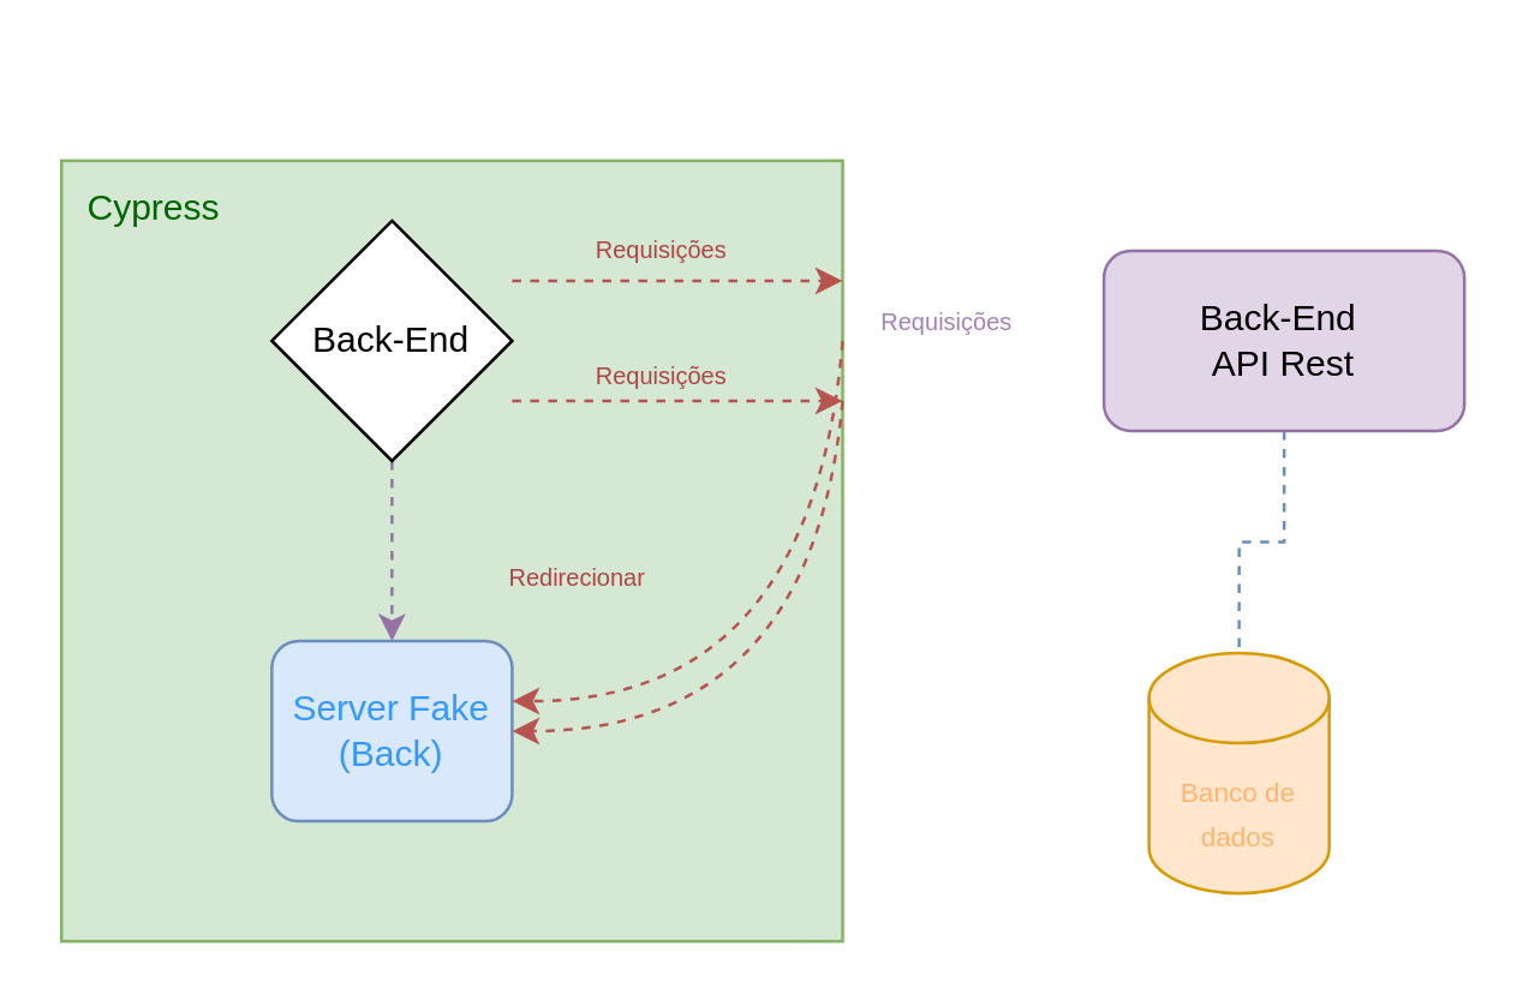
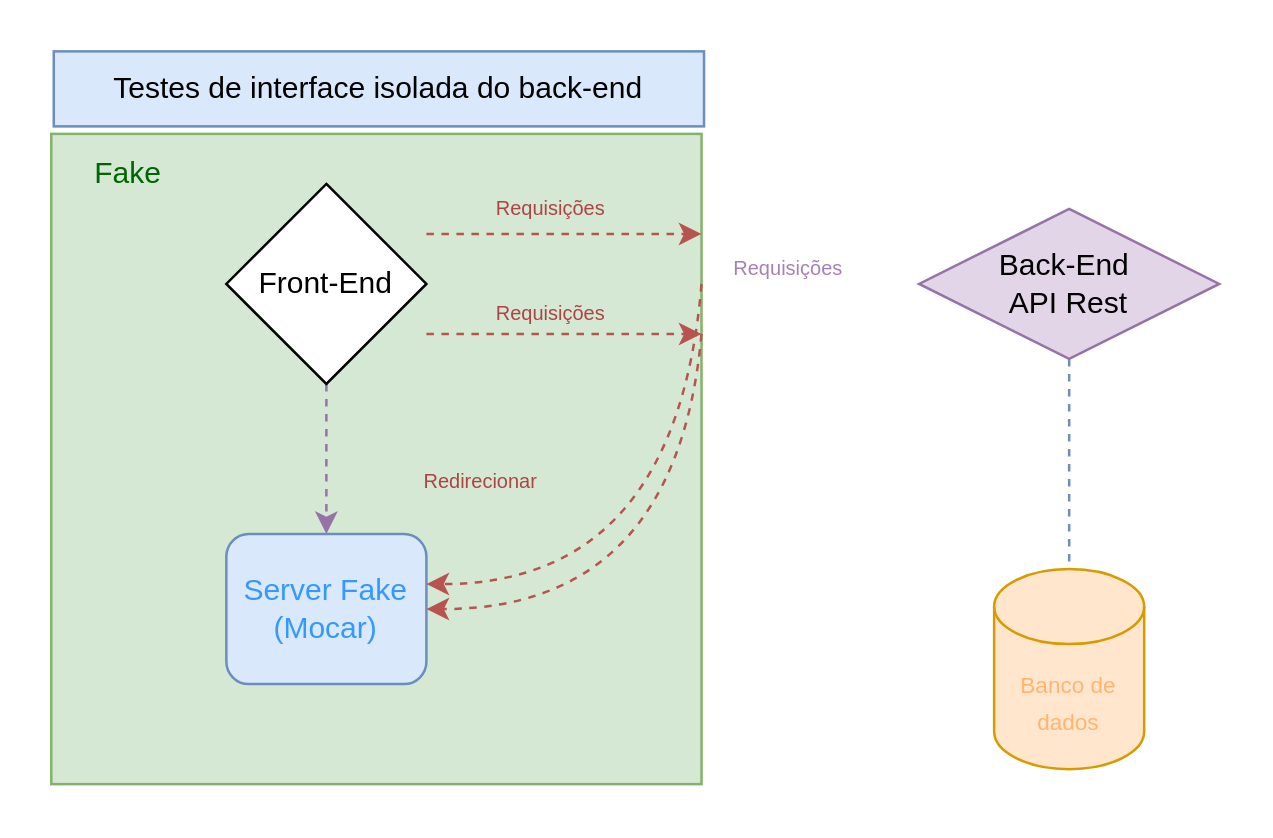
  <mxCell id="0" />
  <mxCell id="1" parent="0" />
  <mxCell id="2" value="" style="whiteSpace=wrap;html=1;aspect=fixed;fillColor=#d5e8d4;strokeColor=#82b366;" vertex="1" parent="1"><mxGeometry x="20" y="53" width="260" height="260" as="geometry" /></mxCell>
  <mxCell id="3" value="" style="edgeStyle=orthogonalEdgeStyle;rounded=0;orthogonalLoop=1;jettySize=auto;html=1;dashed=1;fillColor=#e1d5e7;strokeColor=#9673a6;" edge="1" parent="1" source="4" target="8"><mxGeometry relative="1" as="geometry" /></mxCell>
- <mxCell id="4" value="Back-End" style="rhombus;whiteSpace=wrap;html=1;" vertex="1" parent="1"><mxGeometry x="90" y="73" width="80" height="80" as="geometry" /></mxCell>
+ <mxCell id="4" value="Front-End" style="rhombus;whiteSpace=wrap;html=1;" vertex="1" parent="1"><mxGeometry x="90" y="73" width="80" height="80" as="geometry" /></mxCell>
  <mxCell id="5" style="edgeStyle=orthogonalEdgeStyle;rounded=0;orthogonalLoop=1;jettySize=auto;html=1;dashed=1;fillColor=#dae8fc;strokeColor=#6c8ebf;endArrow=none;" edge="1" parent="1" source="6" target="7"><mxGeometry relative="1" as="geometry" /></mxCell>
- <mxCell id="6" value="Back-End&amp;nbsp;&lt;br&gt;API Rest" style="rounded=1;whiteSpace=wrap;html=1;fillColor=#e1d5e7;strokeColor=#9673a6;" vertex="1" parent="1"><mxGeometry x="367" y="83" width="120" height="60" as="geometry" /></mxCell>
- <mxCell id="7" value="&lt;font color=&quot;#ffb570&quot; style=&quot;font-size: 9px;&quot;&gt;Banco de dados&lt;/font&gt;" style="shape=cylinder3;whiteSpace=wrap;html=1;boundedLbl=1;backgroundOutline=1;size=15;fillColor=#ffe6cc;strokeColor=#d79b00;" vertex="1" parent="1"><mxGeometry x="382" y="217" width="60" height="80" as="geometry" /></mxCell>
- <mxCell id="8" value="&lt;font color=&quot;#3399ff&quot;&gt;Server Fake (Back)&lt;/font&gt;" style="rounded=1;whiteSpace=wrap;html=1;fillColor=#dae8fc;strokeColor=#6c8ebf;" vertex="1" parent="1"><mxGeometry x="90" y="213" width="80" height="60" as="geometry" /></mxCell>
+ <mxCell id="6" value="Back-End&amp;nbsp;&lt;br&gt;API Rest" style="rhombus;whiteSpace=wrap;html=1;fillColor=#e1d5e7;strokeColor=#9673a6;" vertex="1" parent="1"><mxGeometry x="367" y="83" width="120" height="60" as="geometry" /></mxCell>
+ <mxCell id="7" value="&lt;font color=&quot;#ffb570&quot; style=&quot;font-size: 9px;&quot;&gt;Banco de dados&lt;/font&gt;" style="shape=cylinder3;whiteSpace=wrap;html=1;boundedLbl=1;backgroundOutline=1;size=15;fillColor=#ffe6cc;strokeColor=#d79b00;" vertex="1" parent="1"><mxGeometry x="397" y="227" width="60" height="80" as="geometry" /></mxCell>
+ <mxCell id="8" value="&lt;font color=&quot;#3399ff&quot;&gt;Server Fake (Mocar)&lt;/font&gt;" style="rounded=1;whiteSpace=wrap;html=1;fillColor=#dae8fc;strokeColor=#6c8ebf;" vertex="1" parent="1"><mxGeometry x="90" y="213" width="80" height="60" as="geometry" /></mxCell>
  <mxCell id="9" value="" style="endArrow=classic;html=1;rounded=0;dashed=1;fillColor=#f8cecc;strokeColor=#b85450;" edge="1" parent="1"><mxGeometry width="50" height="50" relative="1" as="geometry"><mxPoint x="170" y="93" as="sourcePoint" /><mxPoint x="280" y="93" as="targetPoint" /></mxGeometry></mxCell>
  <mxCell id="10" value="" style="endArrow=classic;html=1;rounded=0;dashed=1;fillColor=#f8cecc;strokeColor=#b85450;" edge="1" parent="1"><mxGeometry width="50" height="50" relative="1" as="geometry"><mxPoint x="170" y="133" as="sourcePoint" /><mxPoint x="280" y="133" as="targetPoint" /></mxGeometry></mxCell>
  <mxCell id="11" value="" style="curved=1;endArrow=classic;html=1;rounded=0;dashed=1;fillColor=#f8cecc;strokeColor=#b85450;" edge="1" parent="1"><mxGeometry width="50" height="50" relative="1" as="geometry"><mxPoint x="280" y="133" as="sourcePoint" /><mxPoint x="170" y="243" as="targetPoint" /><Array as="points"><mxPoint x="270" y="243" /></Array></mxGeometry></mxCell>
  <mxCell id="12" value="" style="curved=1;endArrow=classic;html=1;rounded=0;dashed=1;fillColor=#f8cecc;strokeColor=#b85450;" edge="1" parent="1"><mxGeometry width="50" height="50" relative="1" as="geometry"><mxPoint x="280" y="113" as="sourcePoint" /><mxPoint x="170" y="233" as="targetPoint" /><Array as="points"><mxPoint x="270" y="233" /></Array></mxGeometry></mxCell>
- <mxCell id="13" value="Cypress" style="text;html=1;strokeColor=none;fillColor=#d5e8d4;align=center;verticalAlign=middle;whiteSpace=wrap;rounded=0;fontColor=#006600;" vertex="1" parent="1"><mxGeometry x="21" y="54" width="60" height="30" as="geometry" /></mxCell>
+ <mxCell id="13" value="Fake" style="text;html=1;strokeColor=none;fillColor=#d5e8d4;align=center;verticalAlign=middle;whiteSpace=wrap;rounded=0;fontColor=#006600;" vertex="1" parent="1"><mxGeometry x="21" y="54" width="60" height="30" as="geometry" /></mxCell>
  <mxCell id="14" value="Redirecionar" style="text;html=1;strokeColor=none;fillColor=none;align=center;verticalAlign=middle;whiteSpace=wrap;rounded=0;fontColor=#AD4545;fontSize=8;" vertex="1" parent="1"><mxGeometry x="162" y="177" width="60" height="30" as="geometry" /></mxCell>
+ <mxCell id="15" value="Testes de interface isolada do back-end" style="text;html=1;strokeColor=#6c8ebf;fillColor=#dae8fc;align=center;verticalAlign=middle;whiteSpace=wrap;rounded=0;" vertex="1" parent="1"><mxGeometry x="21" y="20" width="260" height="30" as="geometry" /></mxCell>
  <mxCell id="16" value="Requisições" style="text;html=1;strokeColor=none;fillColor=none;align=center;verticalAlign=middle;whiteSpace=wrap;rounded=0;fontColor=#AD4545;fontSize=8;" vertex="1" parent="1"><mxGeometry x="190" y="68" width="60" height="30" as="geometry" /></mxCell>
  <mxCell id="17" value="Requisições" style="text;html=1;strokeColor=none;fillColor=none;align=center;verticalAlign=middle;whiteSpace=wrap;rounded=0;fontColor=#AD4545;fontSize=8;" vertex="1" parent="1"><mxGeometry x="190" y="110" width="60" height="30" as="geometry" /></mxCell>
  <mxCell id="18" value="&lt;font&gt;Requisições&lt;/font&gt;" style="text;html=1;strokeColor=none;fillColor=none;align=center;verticalAlign=middle;whiteSpace=wrap;rounded=0;fontSize=8;fontColor=#A680B8;" vertex="1" parent="1"><mxGeometry x="285" y="92" width="60" height="30" as="geometry" /></mxCell>
